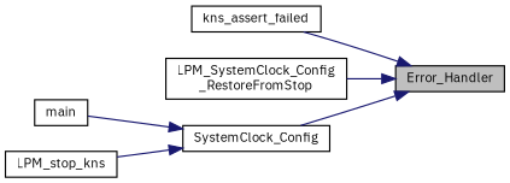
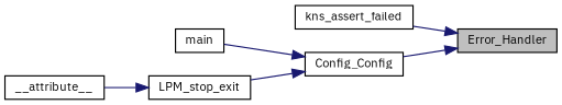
  digraph {
    fontname="IBM Plex Sans"
    rankdir=RL
    node [color=black fillcolor=white fontname="IBM Plex Sans" fontsize=10 shape=record style=filled]
    edge [color=midnightblue dir=back fontname="IBM Plex Sans" fontsize=10 labelfontname=Helvetica labelfontsize=10 style=solid]
    n1 [fillcolor=grey75 fontcolor=black height=0.2 label=Error_Handler width=0.4]
    n2 [height=0.2 label=kns_assert_failed width=0.4]
-   n3 [height=0.2 label="LPM_SystemClock_Config\l_RestoreFromStop" width=0.4]
-   n4 [height=0.2 label=SystemClock_Config width=0.4]
+   n4 [height=0.2 label=Config_Config width=0.4]
    n5 [height=0.2 label=main width=0.4]
-   n6 [height=0.2 label=LPM_stop_kns width=0.4]
+   n6 [height=0.2 label=LPM_stop_exit width=0.4]
+   n7 [height=0.2 label=__attribute__ width=0.4]
    n1 -> n2
-   n1 -> n3
    n1 -> n4
    n4 -> n5
    n4 -> n6
+   n6 -> n7
  }
